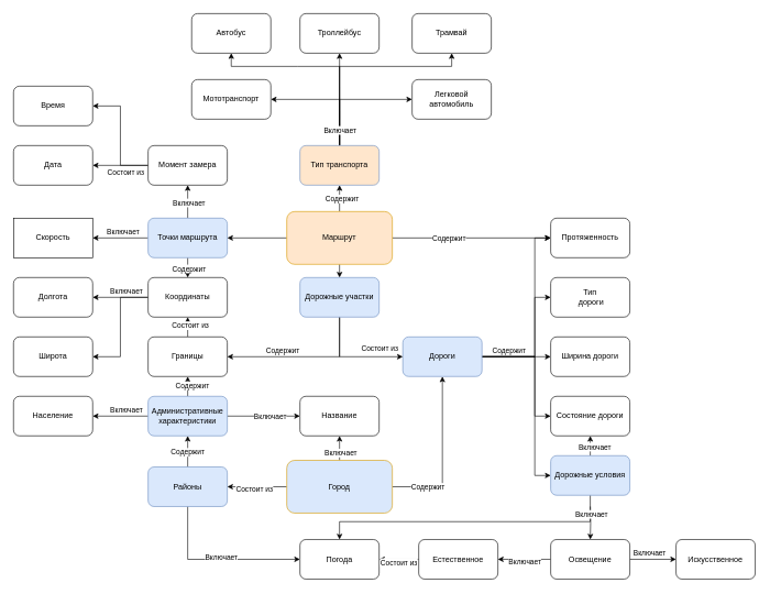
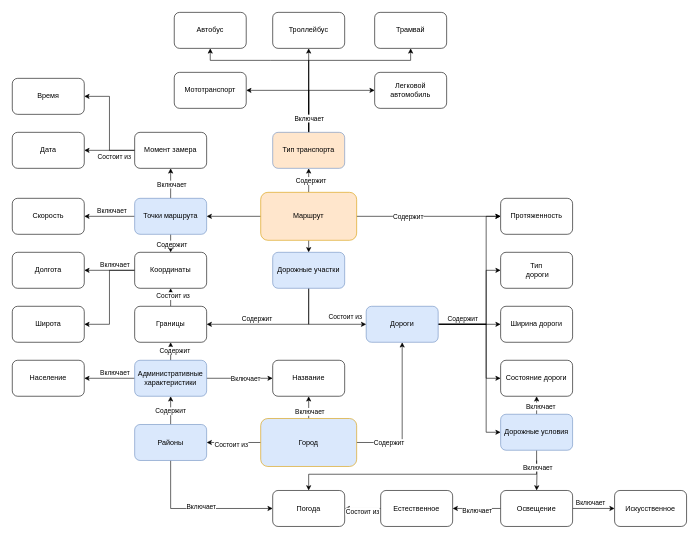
  <mxCell id="0" />
  <mxCell id="1" parent="0" />
  <mxCell id="2" style="edgeStyle=orthogonalEdgeStyle;rounded=0;orthogonalLoop=1;jettySize=auto;html=1;exitX=0;exitY=0.5;exitDx=0;exitDy=0;entryX=1;entryY=0.5;entryDx=0;entryDy=0;" edge="1" parent="1" source="8" target="20"><mxGeometry relative="1" as="geometry" /></mxCell>
  <mxCell id="3" value="Состоит из" style="edgeLabel;html=1;align=center;verticalAlign=middle;resizable=0;points=[];" vertex="1" connectable="0" parent="2"><mxGeometry x="0.113" y="3" relative="1" as="geometry"><mxPoint as="offset" /></mxGeometry></mxCell>
  <mxCell id="4" style="edgeStyle=orthogonalEdgeStyle;rounded=0;orthogonalLoop=1;jettySize=auto;html=1;exitX=1;exitY=0.5;exitDx=0;exitDy=0;entryX=0.5;entryY=1;entryDx=0;entryDy=0;" edge="1" parent="1" source="8" target="34"><mxGeometry relative="1" as="geometry" /></mxCell>
  <mxCell id="5" value="Содержит" style="edgeLabel;html=1;align=center;verticalAlign=middle;resizable=0;points=[];" vertex="1" connectable="0" parent="4"><mxGeometry x="-0.56" relative="1" as="geometry"><mxPoint as="offset" /></mxGeometry></mxCell>
  <mxCell id="6" style="edgeStyle=orthogonalEdgeStyle;rounded=0;orthogonalLoop=1;jettySize=auto;html=1;exitX=0.5;exitY=0;exitDx=0;exitDy=0;entryX=0.5;entryY=1;entryDx=0;entryDy=0;" edge="1" parent="1" source="8" target="89"><mxGeometry relative="1" as="geometry" /></mxCell>
  <mxCell id="7" value="Включает" style="edgeLabel;html=1;align=center;verticalAlign=middle;resizable=0;points=[];" vertex="1" connectable="0" parent="6"><mxGeometry x="-0.329" y="-1" relative="1" as="geometry"><mxPoint as="offset" /></mxGeometry></mxCell>
  <mxCell id="8" value="Город" style="rounded=1;whiteSpace=wrap;html=1;fillColor=#dae8fc;strokeColor=#d79b00;" vertex="1" parent="1"><mxGeometry x="434.12" y="697.06" width="160" height="80" as="geometry" /></mxCell>
  <mxCell id="9" style="edgeStyle=orthogonalEdgeStyle;rounded=0;orthogonalLoop=1;jettySize=auto;html=1;exitX=0;exitY=0.5;exitDx=0;exitDy=0;entryX=1;entryY=0.5;entryDx=0;entryDy=0;" edge="1" parent="1" source="15" target="49"><mxGeometry relative="1" as="geometry" /></mxCell>
  <mxCell id="10" style="edgeStyle=orthogonalEdgeStyle;rounded=0;orthogonalLoop=1;jettySize=auto;html=1;exitX=0.5;exitY=1;exitDx=0;exitDy=0;entryX=0.5;entryY=0;entryDx=0;entryDy=0;" edge="1" parent="1" source="15" target="42"><mxGeometry relative="1" as="geometry" /></mxCell>
  <mxCell id="11" style="edgeStyle=orthogonalEdgeStyle;rounded=0;orthogonalLoop=1;jettySize=auto;html=1;exitX=0.5;exitY=0;exitDx=0;exitDy=0;entryX=0.5;entryY=1;entryDx=0;entryDy=0;" edge="1" parent="1" source="15" target="60"><mxGeometry relative="1" as="geometry" /></mxCell>
  <mxCell id="12" value="Содержит" style="edgeLabel;html=1;align=center;verticalAlign=middle;resizable=0;points=[];" vertex="1" connectable="0" parent="11"><mxGeometry x="-0.018" y="-3" relative="1" as="geometry"><mxPoint as="offset" /></mxGeometry></mxCell>
  <mxCell id="13" style="edgeStyle=orthogonalEdgeStyle;rounded=0;orthogonalLoop=1;jettySize=auto;html=1;exitX=1;exitY=0.5;exitDx=0;exitDy=0;entryX=0;entryY=0.5;entryDx=0;entryDy=0;" edge="1" parent="1" source="15" target="77"><mxGeometry relative="1" as="geometry" /></mxCell>
  <mxCell id="14" value="Содержит" style="edgeLabel;html=1;align=center;verticalAlign=middle;resizable=0;points=[];" vertex="1" connectable="0" parent="13"><mxGeometry x="-0.572" y="-5" relative="1" as="geometry"><mxPoint x="34" y="-5" as="offset" /></mxGeometry></mxCell>
  <mxCell id="15" value="Маршрут" style="rounded=1;whiteSpace=wrap;html=1;fillColor=#ffe6cc;strokeColor=#d79b00;" vertex="1" parent="1"><mxGeometry x="434.12" y="320" width="160" height="80" as="geometry" /></mxCell>
  <mxCell id="16" style="edgeStyle=orthogonalEdgeStyle;rounded=0;orthogonalLoop=1;jettySize=auto;html=1;exitX=0.5;exitY=0;exitDx=0;exitDy=0;entryX=0.5;entryY=1;entryDx=0;entryDy=0;" edge="1" parent="1" source="20" target="72"><mxGeometry relative="1" as="geometry" /></mxCell>
  <mxCell id="17" value="Содержит" style="edgeLabel;html=1;align=center;verticalAlign=middle;resizable=0;points=[];" vertex="1" connectable="0" parent="16"><mxGeometry x="-0.043" y="1" relative="1" as="geometry"><mxPoint as="offset" /></mxGeometry></mxCell>
  <mxCell id="18" style="edgeStyle=orthogonalEdgeStyle;rounded=0;orthogonalLoop=1;jettySize=auto;html=1;exitX=0.5;exitY=1;exitDx=0;exitDy=0;entryX=0;entryY=0.5;entryDx=0;entryDy=0;" edge="1" parent="1" source="20" target="79"><mxGeometry relative="1" as="geometry" /></mxCell>
  <mxCell id="19" value="Включает" style="edgeLabel;html=1;align=center;verticalAlign=middle;resizable=0;points=[];" vertex="1" connectable="0" parent="18"><mxGeometry x="0.047" y="4" relative="1" as="geometry"><mxPoint as="offset" /></mxGeometry></mxCell>
  <mxCell id="20" value="Районы" style="rounded=1;whiteSpace=wrap;html=1;fillColor=#dae8fc;strokeColor=#6c8ebf;" vertex="1" parent="1"><mxGeometry x="224" y="707.06" width="120" height="60" as="geometry" /></mxCell>
  <mxCell id="21" value="Население" style="rounded=1;whiteSpace=wrap;html=1;" vertex="1" parent="1"><mxGeometry x="20" y="600" width="120" height="60" as="geometry" /></mxCell>
  <mxCell id="22" style="edgeStyle=orthogonalEdgeStyle;rounded=0;orthogonalLoop=1;jettySize=auto;html=1;exitX=0.5;exitY=1;exitDx=0;exitDy=0;entryX=0.5;entryY=0;entryDx=0;entryDy=0;" edge="1" parent="1" target="84"><mxGeometry relative="1" as="geometry"><mxPoint x="894.12" y="767.06" as="sourcePoint" /></mxGeometry></mxCell>
  <mxCell id="23" style="edgeStyle=orthogonalEdgeStyle;rounded=0;orthogonalLoop=1;jettySize=auto;html=1;exitX=0.5;exitY=0;exitDx=0;exitDy=0;entryX=0.5;entryY=1;entryDx=0;entryDy=0;" edge="1" parent="1" source="27" target="37"><mxGeometry relative="1" as="geometry" /></mxCell>
  <mxCell id="24" value="Включает" style="edgeLabel;html=1;align=center;verticalAlign=middle;resizable=0;points=[];" vertex="1" connectable="0" parent="23"><mxGeometry x="-0.043" y="-6" relative="1" as="geometry"><mxPoint as="offset" /></mxGeometry></mxCell>
  <mxCell id="25" style="edgeStyle=orthogonalEdgeStyle;rounded=0;orthogonalLoop=1;jettySize=auto;html=1;exitX=0.5;exitY=1;exitDx=0;exitDy=0;entryX=0.5;entryY=0;entryDx=0;entryDy=0;" edge="1" parent="1" source="27" target="79"><mxGeometry relative="1" as="geometry"><Array as="points"><mxPoint x="894" y="790" /><mxPoint x="514" y="790" /></Array></mxGeometry></mxCell>
  <mxCell id="26" value="Включает" style="edgeLabel;html=1;align=center;verticalAlign=middle;resizable=0;points=[];" vertex="1" connectable="0" parent="25"><mxGeometry x="-0.952" y="1" relative="1" as="geometry"><mxPoint y="17" as="offset" /></mxGeometry></mxCell>
  <mxCell id="27" value="Дорожные условия" style="rounded=1;whiteSpace=wrap;html=1;fillColor=#dae8fc;strokeColor=#6c8ebf;" vertex="1" parent="1"><mxGeometry x="834.12" y="690" width="120" height="60" as="geometry" /></mxCell>
  <mxCell id="28" style="edgeStyle=orthogonalEdgeStyle;rounded=0;orthogonalLoop=1;jettySize=auto;html=1;exitX=1;exitY=0.5;exitDx=0;exitDy=0;entryX=0;entryY=0.5;entryDx=0;entryDy=0;" edge="1" parent="1" source="34" target="27"><mxGeometry relative="1" as="geometry"><Array as="points"><mxPoint x="810" y="540" /><mxPoint x="810" y="720" /></Array></mxGeometry></mxCell>
  <mxCell id="29" style="edgeStyle=orthogonalEdgeStyle;rounded=0;orthogonalLoop=1;jettySize=auto;html=1;exitX=1;exitY=0.5;exitDx=0;exitDy=0;entryX=0;entryY=0.5;entryDx=0;entryDy=0;" edge="1" parent="1" source="34" target="37"><mxGeometry relative="1" as="geometry"><Array as="points"><mxPoint x="810" y="540" /><mxPoint x="810" y="630" /></Array></mxGeometry></mxCell>
  <mxCell id="30" style="edgeStyle=orthogonalEdgeStyle;rounded=0;orthogonalLoop=1;jettySize=auto;html=1;exitX=1;exitY=0.5;exitDx=0;exitDy=0;entryX=0;entryY=0.5;entryDx=0;entryDy=0;" edge="1" parent="1" source="34" target="36"><mxGeometry relative="1" as="geometry" /></mxCell>
  <mxCell id="31" style="edgeStyle=orthogonalEdgeStyle;rounded=0;orthogonalLoop=1;jettySize=auto;html=1;exitX=1;exitY=0.5;exitDx=0;exitDy=0;entryX=0;entryY=0.5;entryDx=0;entryDy=0;" edge="1" parent="1" source="34" target="35"><mxGeometry relative="1" as="geometry"><Array as="points"><mxPoint x="810" y="540" /><mxPoint x="810" y="450" /></Array></mxGeometry></mxCell>
  <mxCell id="32" style="edgeStyle=orthogonalEdgeStyle;rounded=0;orthogonalLoop=1;jettySize=auto;html=1;exitX=1;exitY=0.5;exitDx=0;exitDy=0;entryX=0;entryY=0.5;entryDx=0;entryDy=0;" edge="1" parent="1" source="34" target="77"><mxGeometry relative="1" as="geometry"><Array as="points"><mxPoint x="810" y="540" /><mxPoint x="810" y="360" /></Array></mxGeometry></mxCell>
  <mxCell id="33" value="Содержит" style="edgeLabel;html=1;align=center;verticalAlign=middle;resizable=0;points=[];" vertex="1" connectable="0" parent="32"><mxGeometry x="-0.894" y="-4" relative="1" as="geometry"><mxPoint x="25" y="-14" as="offset" /></mxGeometry></mxCell>
  <mxCell id="34" value="Дороги" style="rounded=1;whiteSpace=wrap;html=1;fillColor=#dae8fc;strokeColor=#6c8ebf;" vertex="1" parent="1"><mxGeometry x="610" y="510" width="120" height="60" as="geometry" /></mxCell>
  <mxCell id="35" value="&lt;div&gt;Тип&lt;/div&gt;&amp;nbsp;дороги" style="rounded=1;whiteSpace=wrap;html=1;" vertex="1" parent="1"><mxGeometry x="834.12" y="420" width="120" height="60" as="geometry" /></mxCell>
  <mxCell id="36" value="Ширина дороги" style="rounded=1;whiteSpace=wrap;html=1;" vertex="1" parent="1"><mxGeometry x="834.12" y="510" width="120" height="60" as="geometry" /></mxCell>
  <mxCell id="37" value="Состояние дороги" style="rounded=1;whiteSpace=wrap;html=1;" vertex="1" parent="1"><mxGeometry x="834.12" y="600" width="120" height="60" as="geometry" /></mxCell>
  <mxCell id="38" style="edgeStyle=orthogonalEdgeStyle;rounded=0;orthogonalLoop=1;jettySize=auto;html=1;exitX=0.5;exitY=1;exitDx=0;exitDy=0;entryX=1;entryY=0.5;entryDx=0;entryDy=0;" edge="1" parent="1" source="42" target="75"><mxGeometry relative="1" as="geometry" /></mxCell>
  <mxCell id="39" value="Содержит" style="edgeLabel;html=1;align=center;verticalAlign=middle;resizable=0;points=[];" vertex="1" connectable="0" parent="38"><mxGeometry x="0.28" relative="1" as="geometry"><mxPoint y="-10" as="offset" /></mxGeometry></mxCell>
  <mxCell id="40" style="edgeStyle=orthogonalEdgeStyle;rounded=0;orthogonalLoop=1;jettySize=auto;html=1;exitX=0.5;exitY=1;exitDx=0;exitDy=0;entryX=0;entryY=0.5;entryDx=0;entryDy=0;" edge="1" parent="1" source="42" target="34"><mxGeometry relative="1" as="geometry" /></mxCell>
  <mxCell id="41" value="Состоит из" style="edgeLabel;html=1;align=center;verticalAlign=middle;resizable=0;points=[];" vertex="1" connectable="0" parent="40"><mxGeometry x="-0.722" y="2" relative="1" as="geometry"><mxPoint x="58" y="25" as="offset" /></mxGeometry></mxCell>
  <mxCell id="42" value="Дорожные участки" style="rounded=1;whiteSpace=wrap;html=1;fillColor=#dae8fc;strokeColor=#6c8ebf;" vertex="1" parent="1"><mxGeometry x="454.12" y="420" width="120" height="60" as="geometry" /></mxCell>
  <mxCell id="43" style="edgeStyle=orthogonalEdgeStyle;rounded=0;orthogonalLoop=1;jettySize=auto;html=1;exitX=0.5;exitY=0;exitDx=0;exitDy=0;entryX=0.5;entryY=1;entryDx=0;entryDy=0;" edge="1" parent="1" source="49" target="65"><mxGeometry relative="1" as="geometry" /></mxCell>
  <mxCell id="44" value="Включает" style="edgeLabel;html=1;align=center;verticalAlign=middle;resizable=0;points=[];" vertex="1" connectable="0" parent="43"><mxGeometry x="-0.049" y="-1" relative="1" as="geometry"><mxPoint as="offset" /></mxGeometry></mxCell>
  <mxCell id="45" style="edgeStyle=orthogonalEdgeStyle;rounded=0;orthogonalLoop=1;jettySize=auto;html=1;exitX=0.5;exitY=1;exitDx=0;exitDy=0;entryX=0.5;entryY=0;entryDx=0;entryDy=0;" edge="1" parent="1" source="49" target="53"><mxGeometry relative="1" as="geometry" /></mxCell>
  <mxCell id="46" value="Содержит" style="edgeLabel;html=1;align=center;verticalAlign=middle;resizable=0;points=[];" vertex="1" connectable="0" parent="45"><mxGeometry x="0.082" y="1" relative="1" as="geometry"><mxPoint as="offset" /></mxGeometry></mxCell>
  <mxCell id="47" style="edgeStyle=orthogonalEdgeStyle;rounded=0;orthogonalLoop=1;jettySize=auto;html=1;exitX=0;exitY=0.5;exitDx=0;exitDy=0;entryX=1;entryY=0.5;entryDx=0;entryDy=0;" edge="1" parent="1" source="49" target="61"><mxGeometry relative="1" as="geometry" /></mxCell>
  <mxCell id="48" value="Включает" style="edgeLabel;html=1;align=center;verticalAlign=middle;resizable=0;points=[];" vertex="1" connectable="0" parent="47"><mxGeometry x="-0.073" y="2" relative="1" as="geometry"><mxPoint y="-12" as="offset" /></mxGeometry></mxCell>
  <mxCell id="49" value="Точки маршрута" style="rounded=1;whiteSpace=wrap;html=1;fillColor=#dae8fc;strokeColor=#6c8ebf;" vertex="1" parent="1"><mxGeometry x="224" y="330" width="120" height="60" as="geometry" /></mxCell>
  <mxCell id="50" style="edgeStyle=orthogonalEdgeStyle;rounded=0;orthogonalLoop=1;jettySize=auto;html=1;exitX=0;exitY=0.5;exitDx=0;exitDy=0;entryX=1;entryY=0.5;entryDx=0;entryDy=0;" edge="1" parent="1" source="53" target="76"><mxGeometry relative="1" as="geometry" /></mxCell>
  <mxCell id="51" style="edgeStyle=orthogonalEdgeStyle;rounded=0;orthogonalLoop=1;jettySize=auto;html=1;exitX=0;exitY=0.5;exitDx=0;exitDy=0;entryX=1;entryY=0.5;entryDx=0;entryDy=0;" edge="1" parent="1" source="53" target="78"><mxGeometry relative="1" as="geometry" /></mxCell>
  <mxCell id="52" value="Включает" style="edgeLabel;html=1;align=center;verticalAlign=middle;resizable=0;points=[];" vertex="1" connectable="0" parent="51"><mxGeometry x="-0.798" y="-4" relative="1" as="geometry"><mxPoint x="-16" y="-6" as="offset" /></mxGeometry></mxCell>
  <mxCell id="53" value="Координаты" style="rounded=1;whiteSpace=wrap;html=1;" vertex="1" parent="1"><mxGeometry x="224" y="420" width="120" height="60" as="geometry" /></mxCell>
  <mxCell id="54" style="edgeStyle=orthogonalEdgeStyle;rounded=0;orthogonalLoop=1;jettySize=auto;html=1;exitX=0.5;exitY=0;exitDx=0;exitDy=0;entryX=1;entryY=0.5;entryDx=0;entryDy=0;" edge="1" parent="1" source="60" target="95"><mxGeometry relative="1" as="geometry" /></mxCell>
  <mxCell id="55" style="edgeStyle=orthogonalEdgeStyle;rounded=0;orthogonalLoop=1;jettySize=auto;html=1;exitX=0.5;exitY=0;exitDx=0;exitDy=0;entryX=0.5;entryY=1;entryDx=0;entryDy=0;" edge="1" parent="1" source="60" target="93"><mxGeometry relative="1" as="geometry"><Array as="points"><mxPoint x="450" y="100" /><mxPoint x="284" y="100" /></Array></mxGeometry></mxCell>
  <mxCell id="56" style="edgeStyle=orthogonalEdgeStyle;rounded=0;orthogonalLoop=1;jettySize=auto;html=1;exitX=0.5;exitY=0;exitDx=0;exitDy=0;entryX=0.5;entryY=1;entryDx=0;entryDy=0;" edge="1" parent="1" source="60" target="94"><mxGeometry relative="1" as="geometry" /></mxCell>
  <mxCell id="57" style="edgeStyle=orthogonalEdgeStyle;rounded=0;orthogonalLoop=1;jettySize=auto;html=1;exitX=0.5;exitY=0;exitDx=0;exitDy=0;entryX=0.5;entryY=1;entryDx=0;entryDy=0;" edge="1" parent="1" source="60" target="92"><mxGeometry relative="1" as="geometry"><Array as="points"><mxPoint x="514.12" y="100" /><mxPoint x="684.12" y="100" /></Array></mxGeometry></mxCell>
  <mxCell id="58" style="edgeStyle=orthogonalEdgeStyle;rounded=0;orthogonalLoop=1;jettySize=auto;html=1;exitX=0.5;exitY=0;exitDx=0;exitDy=0;entryX=0;entryY=0.5;entryDx=0;entryDy=0;" edge="1" parent="1" source="60" target="96"><mxGeometry relative="1" as="geometry" /></mxCell>
  <mxCell id="59" value="Включает" style="edgeLabel;html=1;align=center;verticalAlign=middle;resizable=0;points=[];" vertex="1" connectable="0" parent="58"><mxGeometry x="-0.729" relative="1" as="geometry"><mxPoint as="offset" /></mxGeometry></mxCell>
  <mxCell id="60" value="Тип транспорта" style="rounded=1;whiteSpace=wrap;html=1;fillColor=#ffe6cc;strokeColor=#6c8ebf;" vertex="1" parent="1"><mxGeometry x="454.12" y="220" width="120" height="60" as="geometry" /></mxCell>
- <mxCell id="61" value="Скорость" style="whiteSpace=wrap;html=1;rounded=0;" vertex="1" parent="1"><mxGeometry x="20" y="330" width="120" height="60" as="geometry" /></mxCell>
+ <mxCell id="61" value="Скорость" style="rounded=1;whiteSpace=wrap;html=1;" vertex="1" parent="1"><mxGeometry x="20" y="330" width="120" height="60" as="geometry" /></mxCell>
  <mxCell id="62" style="edgeStyle=orthogonalEdgeStyle;rounded=0;orthogonalLoop=1;jettySize=auto;html=1;exitX=0;exitY=0.5;exitDx=0;exitDy=0;entryX=1;entryY=0.5;entryDx=0;entryDy=0;" edge="1" parent="1" source="65" target="90"><mxGeometry relative="1" as="geometry" /></mxCell>
  <mxCell id="63" style="edgeStyle=orthogonalEdgeStyle;rounded=0;orthogonalLoop=1;jettySize=auto;html=1;exitX=0;exitY=0.5;exitDx=0;exitDy=0;entryX=1;entryY=0.5;entryDx=0;entryDy=0;" edge="1" parent="1" source="65" target="91"><mxGeometry relative="1" as="geometry" /></mxCell>
  <mxCell id="64" value="Состоит из" style="edgeLabel;html=1;align=center;verticalAlign=middle;resizable=0;points=[];" vertex="1" connectable="0" parent="63"><mxGeometry x="-0.737" y="4" relative="1" as="geometry"><mxPoint x="-12" y="6" as="offset" /></mxGeometry></mxCell>
  <mxCell id="65" value="Момент замера" style="rounded=1;whiteSpace=wrap;html=1;" vertex="1" parent="1"><mxGeometry x="224" y="220" width="120" height="60" as="geometry" /></mxCell>
  <mxCell id="66" style="edgeStyle=orthogonalEdgeStyle;rounded=0;orthogonalLoop=1;jettySize=auto;html=1;exitX=0.5;exitY=0;exitDx=0;exitDy=0;entryX=0.5;entryY=1;entryDx=0;entryDy=0;" edge="1" parent="1" source="72" target="75"><mxGeometry relative="1" as="geometry" /></mxCell>
  <mxCell id="67" value="Содержит" style="edgeLabel;html=1;align=center;verticalAlign=middle;resizable=0;points=[];" vertex="1" connectable="0" parent="66"><mxGeometry x="0.153" y="-6" relative="1" as="geometry"><mxPoint as="offset" /></mxGeometry></mxCell>
  <mxCell id="68" style="edgeStyle=orthogonalEdgeStyle;rounded=0;orthogonalLoop=1;jettySize=auto;html=1;exitX=0;exitY=0.5;exitDx=0;exitDy=0;entryX=1;entryY=0.5;entryDx=0;entryDy=0;" edge="1" parent="1" source="72" target="21"><mxGeometry relative="1" as="geometry" /></mxCell>
  <mxCell id="69" value="Включает" style="edgeLabel;html=1;align=center;verticalAlign=middle;resizable=0;points=[];" vertex="1" connectable="0" parent="68"><mxGeometry x="0.294" y="-1" relative="1" as="geometry"><mxPoint x="20" y="-9" as="offset" /></mxGeometry></mxCell>
  <mxCell id="70" style="edgeStyle=orthogonalEdgeStyle;rounded=0;orthogonalLoop=1;jettySize=auto;html=1;exitX=1;exitY=0.5;exitDx=0;exitDy=0;entryX=0;entryY=0.5;entryDx=0;entryDy=0;" edge="1" parent="1" source="72" target="89"><mxGeometry relative="1" as="geometry" /></mxCell>
  <mxCell id="71" value="Включает" style="edgeLabel;html=1;align=center;verticalAlign=middle;resizable=0;points=[];" vertex="1" connectable="0" parent="70"><mxGeometry x="0.166" relative="1" as="geometry"><mxPoint as="offset" /></mxGeometry></mxCell>
  <mxCell id="72" value="Административные характеристики" style="rounded=1;whiteSpace=wrap;html=1;fillColor=#dae8fc;strokeColor=#6c8ebf;" vertex="1" parent="1"><mxGeometry x="224" y="600" width="120" height="60" as="geometry" /></mxCell>
  <mxCell id="73" style="edgeStyle=orthogonalEdgeStyle;rounded=0;orthogonalLoop=1;jettySize=auto;html=1;exitX=0.5;exitY=0;exitDx=0;exitDy=0;entryX=0.5;entryY=1;entryDx=0;entryDy=0;" edge="1" parent="1" source="75" target="53"><mxGeometry relative="1" as="geometry" /></mxCell>
  <mxCell id="74" value="Состоит из" style="edgeLabel;html=1;align=center;verticalAlign=middle;resizable=0;points=[];" vertex="1" connectable="0" parent="73"><mxGeometry x="0.192" y="-3" relative="1" as="geometry"><mxPoint as="offset" /></mxGeometry></mxCell>
  <mxCell id="75" value="Границы" style="rounded=1;whiteSpace=wrap;html=1;" vertex="1" parent="1"><mxGeometry x="224" y="510" width="120" height="60" as="geometry" /></mxCell>
  <mxCell id="76" value="Долгота" style="rounded=1;whiteSpace=wrap;html=1;" vertex="1" parent="1"><mxGeometry x="20" y="420" width="120" height="60" as="geometry" /></mxCell>
  <mxCell id="77" value="Протяженность" style="rounded=1;whiteSpace=wrap;html=1;" vertex="1" parent="1"><mxGeometry x="834.12" y="330" width="120" height="60" as="geometry" /></mxCell>
  <mxCell id="78" value="Широта" style="rounded=1;whiteSpace=wrap;html=1;" vertex="1" parent="1"><mxGeometry x="20" y="510" width="120" height="60" as="geometry" /></mxCell>
  <mxCell id="79" value="Погода" style="rounded=1;whiteSpace=wrap;html=1;" vertex="1" parent="1"><mxGeometry x="454.12" y="817.06" width="120" height="60" as="geometry" /></mxCell>
  <mxCell id="80" style="edgeStyle=orthogonalEdgeStyle;rounded=0;orthogonalLoop=1;jettySize=auto;html=1;exitX=1;exitY=0.5;exitDx=0;exitDy=0;entryX=0;entryY=0.5;entryDx=0;entryDy=0;" edge="1" parent="1" source="84" target="88"><mxGeometry relative="1" as="geometry" /></mxCell>
  <mxCell id="81" value="Включает" style="edgeLabel;html=1;align=center;verticalAlign=middle;resizable=0;points=[];" vertex="1" connectable="0" parent="80"><mxGeometry x="-0.308" y="6" relative="1" as="geometry"><mxPoint x="5" y="-4" as="offset" /></mxGeometry></mxCell>
  <mxCell id="82" style="edgeStyle=orthogonalEdgeStyle;rounded=0;orthogonalLoop=1;jettySize=auto;html=1;exitX=0;exitY=0.5;exitDx=0;exitDy=0;entryX=1;entryY=0.5;entryDx=0;entryDy=0;" edge="1" parent="1" source="84" target="87"><mxGeometry relative="1" as="geometry" /></mxCell>
  <mxCell id="83" value="Включает" style="edgeLabel;html=1;align=center;verticalAlign=middle;resizable=0;points=[];" vertex="1" connectable="0" parent="82"><mxGeometry x="-0.008" y="3" relative="1" as="geometry"><mxPoint as="offset" /></mxGeometry></mxCell>
  <mxCell id="84" value="Освещение" style="rounded=1;whiteSpace=wrap;html=1;" vertex="1" parent="1"><mxGeometry x="834.12" y="817.06" width="120" height="60" as="geometry" /></mxCell>
  <mxCell id="85" style="edgeStyle=orthogonalEdgeStyle;rounded=0;orthogonalLoop=1;jettySize=auto;html=1;exitX=0;exitY=0.5;exitDx=0;exitDy=0;entryX=1;entryY=0.5;entryDx=0;entryDy=0;" edge="1" parent="1" source="87" target="79"><mxGeometry relative="1" as="geometry" /></mxCell>
  <mxCell id="86" value="Состоит из" style="edgeLabel;html=1;align=center;verticalAlign=middle;resizable=0;points=[];" vertex="1" connectable="0" parent="85"><mxGeometry x="0.031" y="4" relative="1" as="geometry"><mxPoint as="offset" /></mxGeometry></mxCell>
  <mxCell id="87" value="Естественное" style="rounded=1;whiteSpace=wrap;html=1;" vertex="1" parent="1"><mxGeometry x="634.12" y="817.06" width="120" height="60" as="geometry" /></mxCell>
  <mxCell id="88" value="Искусственное" style="rounded=1;whiteSpace=wrap;html=1;" vertex="1" parent="1"><mxGeometry x="1024.12" y="817.06" width="120" height="60" as="geometry" /></mxCell>
  <mxCell id="89" value="Название" style="rounded=1;whiteSpace=wrap;html=1;" vertex="1" parent="1"><mxGeometry x="454.12" y="600" width="120" height="60" as="geometry" /></mxCell>
  <mxCell id="90" value="Дата" style="rounded=1;whiteSpace=wrap;html=1;" vertex="1" parent="1"><mxGeometry x="20" y="220" width="120" height="60" as="geometry" /></mxCell>
  <mxCell id="91" value="Время" style="rounded=1;whiteSpace=wrap;html=1;" vertex="1" parent="1"><mxGeometry x="20" y="130" width="120" height="60" as="geometry" /></mxCell>
  <mxCell id="92" value="Трамвай" style="rounded=1;whiteSpace=wrap;html=1;" vertex="1" parent="1"><mxGeometry x="624.12" y="20" width="120" height="60" as="geometry" /></mxCell>
  <mxCell id="93" value="Автобус" style="rounded=1;whiteSpace=wrap;html=1;" vertex="1" parent="1"><mxGeometry x="290" y="20" width="120" height="60" as="geometry" /></mxCell>
  <mxCell id="94" value="Троллейбус" style="rounded=1;whiteSpace=wrap;html=1;" vertex="1" parent="1"><mxGeometry x="454.12" y="20" width="120" height="60" as="geometry" /></mxCell>
  <mxCell id="95" value="Мототранспорт" style="rounded=1;whiteSpace=wrap;html=1;" vertex="1" parent="1"><mxGeometry x="290" y="120" width="120" height="60" as="geometry" /></mxCell>
  <mxCell id="96" value="Легковой автомобиль" style="rounded=1;whiteSpace=wrap;html=1;" vertex="1" parent="1"><mxGeometry x="624.12" y="120" width="120" height="60" as="geometry" /></mxCell>
